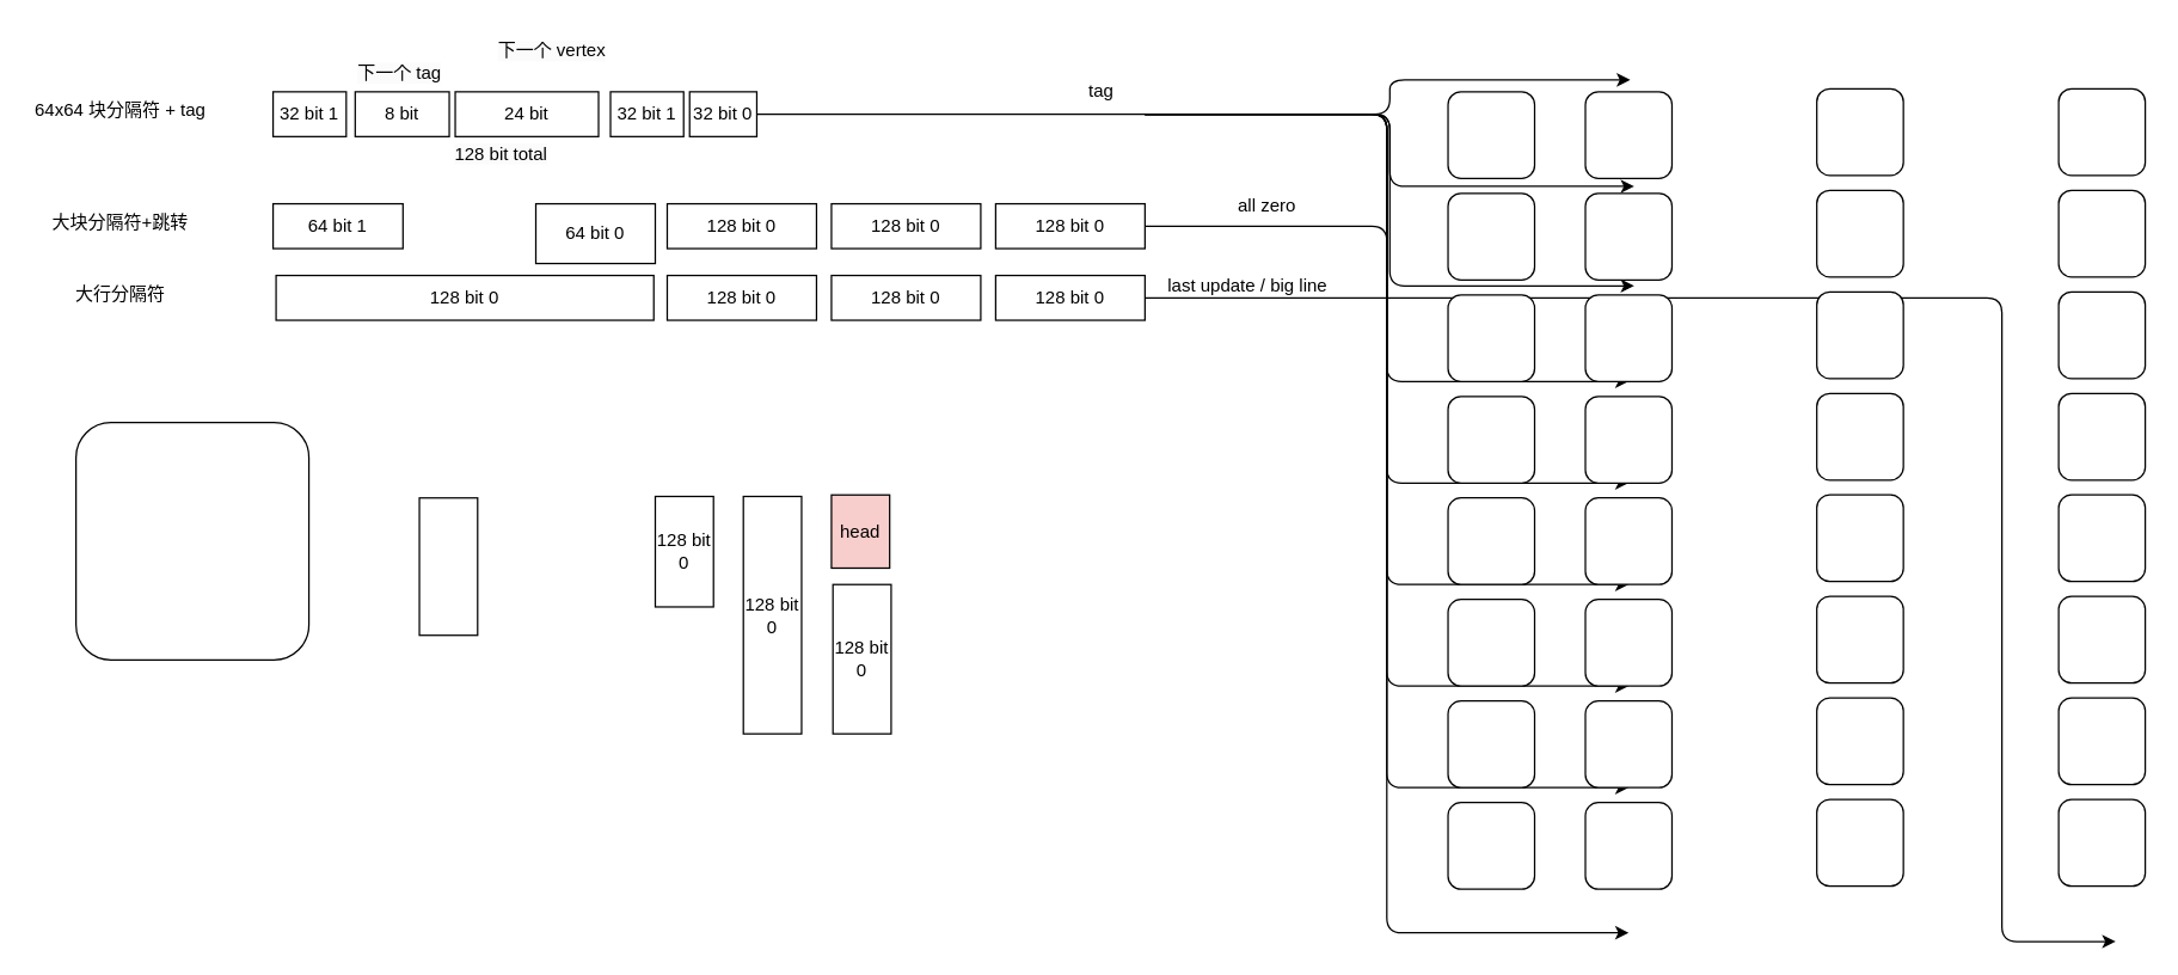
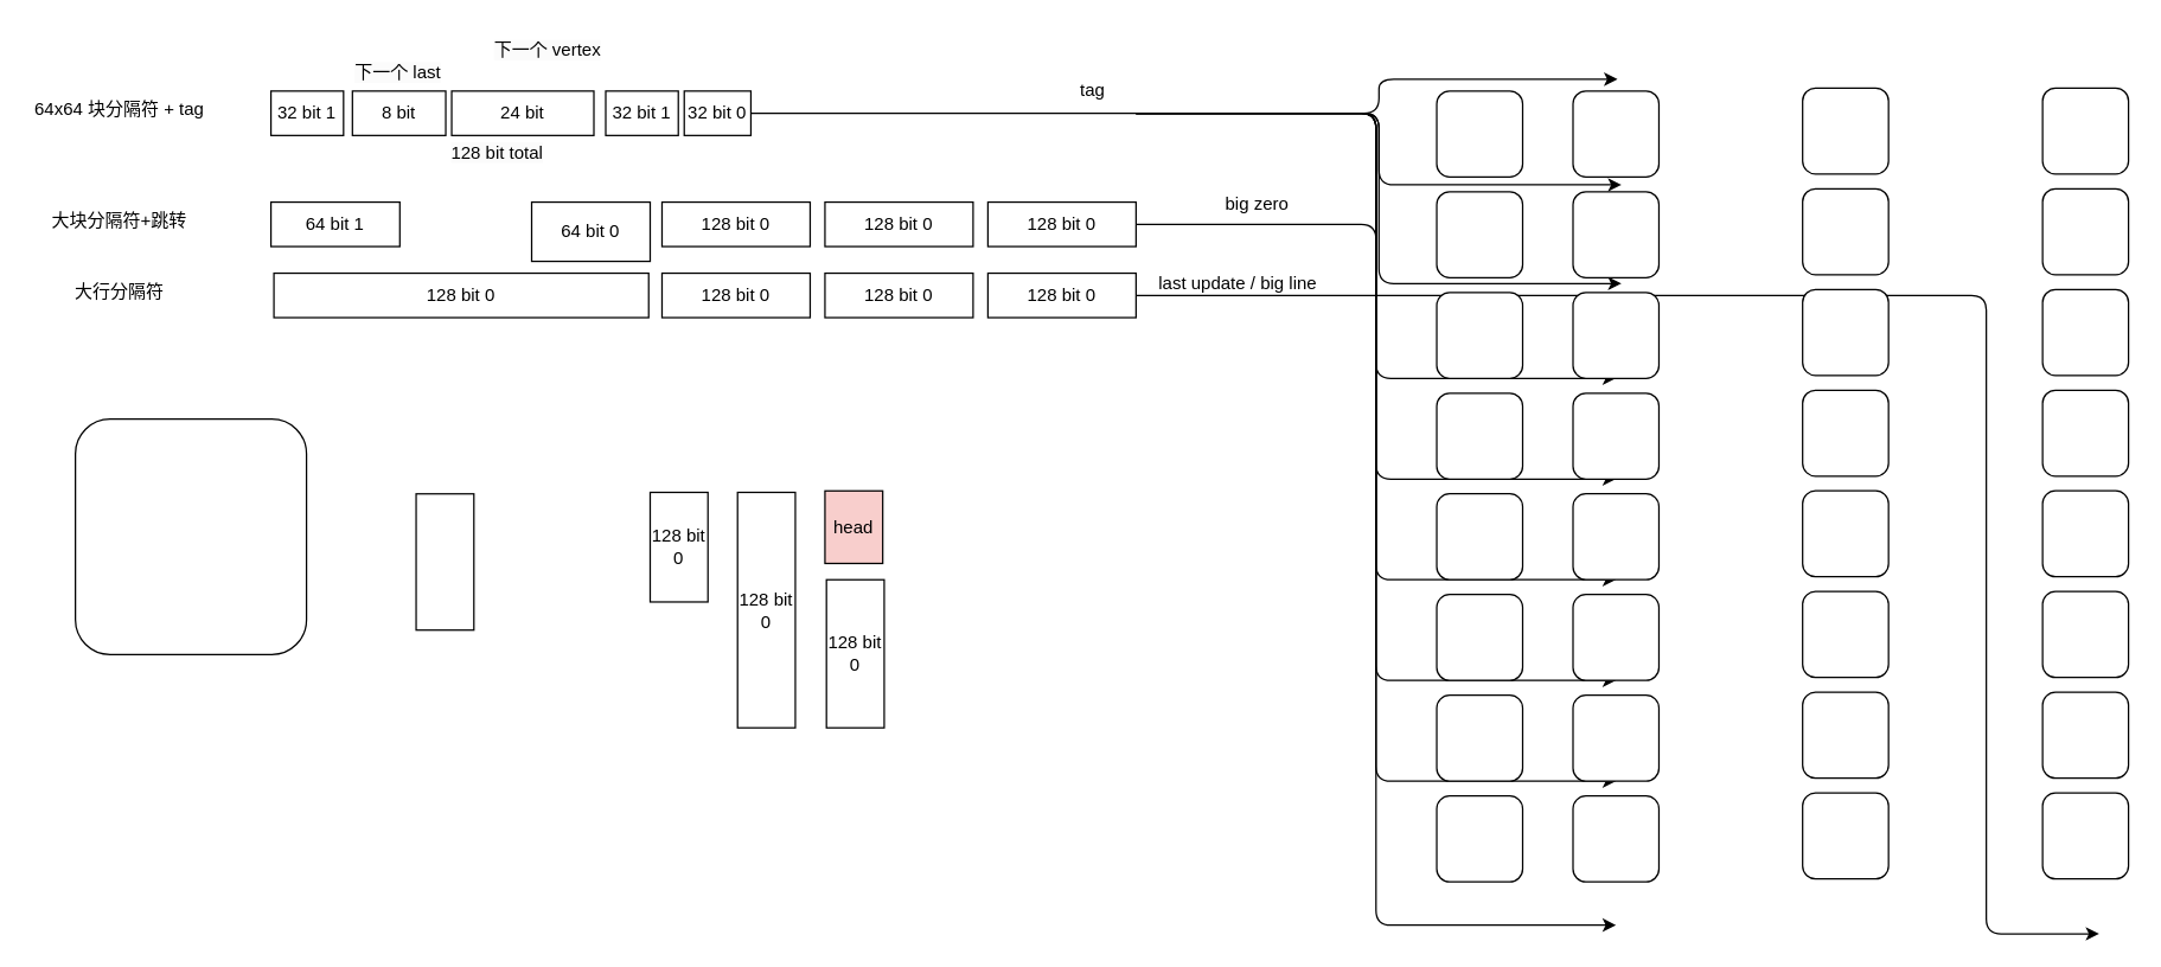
  <mxCell id="0" />
  <mxCell id="1" parent="0" />
  <mxCell id="2" style="edgeStyle=elbowEdgeStyle;html=1;" edge="1" parent="1"><mxGeometry relative="1" as="geometry"><mxPoint x="1093.667" y="124.333" as="targetPoint" /><mxPoint x="766" y="76" as="sourcePoint" /></mxGeometry></mxCell>
  <mxCell id="3" style="edgeStyle=elbowEdgeStyle;html=1;" edge="1" parent="1"><mxGeometry relative="1" as="geometry"><mxPoint x="1093.667" y="191" as="targetPoint" /><mxPoint x="766" y="76" as="sourcePoint" /></mxGeometry></mxCell>
  <mxCell id="4" style="edgeStyle=elbowEdgeStyle;html=1;entryX=0.5;entryY=1;entryDx=0;entryDy=0;" edge="1" parent="1" target="30"><mxGeometry relative="1" as="geometry"><mxPoint x="766" y="76" as="sourcePoint" /></mxGeometry></mxCell>
  <mxCell id="5" style="edgeStyle=elbowEdgeStyle;html=1;entryX=0.5;entryY=1;entryDx=0;entryDy=0;" edge="1" parent="1" target="31"><mxGeometry relative="1" as="geometry"><mxPoint x="766" y="76" as="sourcePoint" /></mxGeometry></mxCell>
  <mxCell id="6" style="edgeStyle=elbowEdgeStyle;html=1;entryX=0.5;entryY=1;entryDx=0;entryDy=0;" edge="1" parent="1" target="32"><mxGeometry relative="1" as="geometry"><mxPoint x="766" y="76" as="sourcePoint" /></mxGeometry></mxCell>
  <mxCell id="7" style="edgeStyle=elbowEdgeStyle;html=1;entryX=0.5;entryY=1;entryDx=0;entryDy=0;" edge="1" parent="1" target="33"><mxGeometry relative="1" as="geometry"><mxPoint x="766" y="76" as="sourcePoint" /></mxGeometry></mxCell>
  <mxCell id="8" style="edgeStyle=elbowEdgeStyle;html=1;" edge="1" parent="1"><mxGeometry relative="1" as="geometry"><mxPoint x="766" y="76" as="sourcePoint" /><mxPoint x="1091" y="53" as="targetPoint" /><Array as="points"><mxPoint x="930" y="69" /></Array></mxGeometry></mxCell>
  <mxCell id="9" style="edgeStyle=elbowEdgeStyle;html=1;entryX=0.5;entryY=1;entryDx=0;entryDy=0;exitX=1;exitY=0.5;exitDx=0;exitDy=0;" edge="1" parent="1" source="24" target="34"><mxGeometry relative="1" as="geometry"><mxPoint x="766" y="76" as="sourcePoint" /><Array as="points"><mxPoint x="928" y="316" /></Array></mxGeometry></mxCell>
  <mxCell id="10" value="64x64 块分隔符 + tag" style="text;html=1;strokeColor=none;fillColor=none;align=center;verticalAlign=middle;whiteSpace=wrap;rounded=0;" vertex="1" parent="1"><mxGeometry x="20" y="59" width="120" height="30" as="geometry" /></mxCell>
  <mxCell id="11" value="128 bit 0" style="rounded=0;whiteSpace=wrap;html=1;" vertex="1" parent="1"><mxGeometry x="446" y="184" width="100" height="30" as="geometry" /></mxCell>
  <mxCell id="12" value="128 bit 0" style="rounded=0;whiteSpace=wrap;html=1;" vertex="1" parent="1"><mxGeometry x="556" y="184" width="100" height="30" as="geometry" /></mxCell>
  <mxCell id="13" style="edgeStyle=elbowEdgeStyle;html=1;" edge="1" parent="1" source="14"><mxGeometry relative="1" as="geometry"><mxPoint x="1416.176" y="630.118" as="targetPoint" /><Array as="points"><mxPoint x="1340" y="416" /></Array></mxGeometry></mxCell>
  <mxCell id="14" value="128 bit 0" style="rounded=0;whiteSpace=wrap;html=1;" vertex="1" parent="1"><mxGeometry x="666" y="184" width="100" height="30" as="geometry" /></mxCell>
  <mxCell id="15" value="大行分隔符" style="text;html=1;strokeColor=none;fillColor=none;align=center;verticalAlign=middle;whiteSpace=wrap;rounded=0;" vertex="1" parent="1"><mxGeometry x="20" y="182" width="120" height="30" as="geometry" /></mxCell>
  <mxCell id="16" value="128 bit 0" style="rounded=0;whiteSpace=wrap;html=1;" vertex="1" parent="1"><mxGeometry x="184" y="184" width="253" height="30" as="geometry" /></mxCell>
  <mxCell id="17" value="128 bit 0" style="rounded=0;whiteSpace=wrap;html=1;" vertex="1" parent="1"><mxGeometry x="446" y="136" width="100" height="30" as="geometry" /></mxCell>
  <mxCell id="18" value="128 bit 0" style="rounded=0;whiteSpace=wrap;html=1;" vertex="1" parent="1"><mxGeometry x="556" y="136" width="100" height="30" as="geometry" /></mxCell>
  <mxCell id="19" style="edgeStyle=elbowEdgeStyle;html=1;" edge="1" parent="1" source="20"><mxGeometry relative="1" as="geometry"><mxPoint x="1090" y="624.2" as="targetPoint" /></mxGeometry></mxCell>
  <mxCell id="20" value="128 bit 0" style="rounded=0;whiteSpace=wrap;html=1;" vertex="1" parent="1"><mxGeometry x="666" y="136" width="100" height="30" as="geometry" /></mxCell>
  <mxCell id="21" value="大块分隔符+跳转" style="text;html=1;strokeColor=none;fillColor=none;align=center;verticalAlign=middle;whiteSpace=wrap;rounded=0;" vertex="1" parent="1"><mxGeometry x="20" y="134" width="120" height="30" as="geometry" /></mxCell>
  <mxCell id="22" value="64 bit 0" style="rounded=0;whiteSpace=wrap;html=1;" vertex="1" parent="1"><mxGeometry x="358" y="136" width="80" height="40" as="geometry" /></mxCell>
  <mxCell id="23" value="64 bit 1" style="rounded=0;whiteSpace=wrap;html=1;" vertex="1" parent="1"><mxGeometry x="182" y="136" width="87" height="30" as="geometry" /></mxCell>
  <mxCell id="24" value="32 bit 0" style="rounded=0;whiteSpace=wrap;html=1;" vertex="1" parent="1"><mxGeometry x="461" y="61" width="45" height="30" as="geometry" /></mxCell>
  <mxCell id="25" value="32 bit 1" style="rounded=0;whiteSpace=wrap;html=1;" vertex="1" parent="1"><mxGeometry x="182" y="61" width="49" height="30" as="geometry" /></mxCell>
  <mxCell id="26" value="8 bit" style="rounded=0;whiteSpace=wrap;html=1;" vertex="1" parent="1"><mxGeometry x="237" y="61" width="63" height="30" as="geometry" /></mxCell>
  <mxCell id="27" value="32 bit 1" style="rounded=0;whiteSpace=wrap;html=1;" vertex="1" parent="1"><mxGeometry x="408" y="61" width="49" height="30" as="geometry" /></mxCell>
  <mxCell id="28" value="" style="rounded=1;whiteSpace=wrap;html=1;" vertex="1" parent="1"><mxGeometry x="1061" y="61" width="58" height="58" as="geometry" /></mxCell>
  <mxCell id="29" value="" style="rounded=1;whiteSpace=wrap;html=1;" vertex="1" parent="1"><mxGeometry x="1061" y="129" width="58" height="58" as="geometry" /></mxCell>
  <mxCell id="30" value="" style="rounded=1;whiteSpace=wrap;html=1;" vertex="1" parent="1"><mxGeometry x="1061" y="197" width="58" height="58" as="geometry" /></mxCell>
  <mxCell id="31" value="" style="rounded=1;whiteSpace=wrap;html=1;" vertex="1" parent="1"><mxGeometry x="1061" y="265" width="58" height="58" as="geometry" /></mxCell>
  <mxCell id="32" value="" style="rounded=1;whiteSpace=wrap;html=1;" vertex="1" parent="1"><mxGeometry x="1061" y="333" width="58" height="58" as="geometry" /></mxCell>
  <mxCell id="33" value="" style="rounded=1;whiteSpace=wrap;html=1;" vertex="1" parent="1"><mxGeometry x="1061" y="401" width="58" height="58" as="geometry" /></mxCell>
  <mxCell id="34" value="" style="rounded=1;whiteSpace=wrap;html=1;" vertex="1" parent="1"><mxGeometry x="1061" y="469" width="58" height="58" as="geometry" /></mxCell>
  <mxCell id="35" value="" style="rounded=1;whiteSpace=wrap;html=1;" vertex="1" parent="1"><mxGeometry x="1061" y="537" width="58" height="58" as="geometry" /></mxCell>
  <mxCell id="36" value="last update / big line" style="text;html=1;strokeColor=none;fillColor=none;align=center;verticalAlign=middle;whiteSpace=wrap;rounded=0;" vertex="1" parent="1"><mxGeometry x="772" y="176" width="126" height="30" as="geometry" /></mxCell>
- <mxCell id="37" value="all zero" style="text;html=1;strokeColor=none;fillColor=none;align=center;verticalAlign=middle;whiteSpace=wrap;rounded=0;" vertex="1" parent="1"><mxGeometry x="785" y="123" width="126" height="30" as="geometry" /></mxCell>
+ <mxCell id="37" value="big zero" style="text;html=1;strokeColor=none;fillColor=none;align=center;verticalAlign=middle;whiteSpace=wrap;rounded=0;" vertex="1" parent="1"><mxGeometry x="785" y="123" width="126" height="30" as="geometry" /></mxCell>
  <mxCell id="38" value="tag" style="text;html=1;strokeColor=none;fillColor=none;align=center;verticalAlign=middle;whiteSpace=wrap;rounded=0;" vertex="1" parent="1"><mxGeometry x="674" y="46" width="126" height="30" as="geometry" /></mxCell>
  <mxCell id="39" value="24 bit" style="rounded=0;whiteSpace=wrap;html=1;" vertex="1" parent="1"><mxGeometry x="304" y="61" width="96" height="30" as="geometry" /></mxCell>
- <mxCell id="40" value="&lt;span style=&quot;color: rgb(0, 0, 0); font-family: Helvetica; font-size: 12px; font-style: normal; font-variant-ligatures: normal; font-variant-caps: normal; font-weight: 400; letter-spacing: normal; orphans: 2; text-align: center; text-indent: 0px; text-transform: none; widows: 2; word-spacing: 0px; -webkit-text-stroke-width: 0px; background-color: rgb(251, 251, 251); text-decoration-thickness: initial; text-decoration-style: initial; text-decoration-color: initial; float: none; display: inline !important;&quot;&gt;下一个 tag&lt;/span&gt;" style="text;whiteSpace=wrap;html=1;" vertex="1" parent="1"><mxGeometry x="237" y="35" width="65" height="36" as="geometry" /></mxCell>
+ <mxCell id="40" value="&lt;span style=&quot;color: rgb(0, 0, 0); font-family: Helvetica; font-size: 12px; font-style: normal; font-variant-ligatures: normal; font-variant-caps: normal; font-weight: 400; letter-spacing: normal; orphans: 2; text-align: center; text-indent: 0px; text-transform: none; widows: 2; word-spacing: 0px; -webkit-text-stroke-width: 0px; background-color: rgb(251, 251, 251); text-decoration-thickness: initial; text-decoration-style: initial; text-decoration-color: initial; float: none; display: inline !important;&quot;&gt;下一个 last&lt;/span&gt;" style="text;whiteSpace=wrap;html=1;" vertex="1" parent="1"><mxGeometry x="237" y="35" width="65" height="36" as="geometry" /></mxCell>
  <mxCell id="41" value="&lt;span style=&quot;color: rgb(0, 0, 0); font-family: Helvetica; font-size: 12px; font-style: normal; font-variant-ligatures: normal; font-variant-caps: normal; font-weight: 400; letter-spacing: normal; orphans: 2; text-align: center; text-indent: 0px; text-transform: none; widows: 2; word-spacing: 0px; -webkit-text-stroke-width: 0px; background-color: rgb(251, 251, 251); text-decoration-thickness: initial; text-decoration-style: initial; text-decoration-color: initial; float: none; display: inline !important;&quot;&gt;下一个 vertex&lt;/span&gt;" style="text;whiteSpace=wrap;html=1;" vertex="1" parent="1"><mxGeometry x="331" y="20" width="83" height="22" as="geometry" /></mxCell>
  <mxCell id="42" value="&lt;span style=&quot;color: rgb(0, 0, 0); font-family: Helvetica; font-size: 12px; font-style: normal; font-variant-ligatures: normal; font-variant-caps: normal; font-weight: 400; letter-spacing: normal; orphans: 2; text-align: center; text-indent: 0px; text-transform: none; widows: 2; word-spacing: 0px; -webkit-text-stroke-width: 0px; background-color: rgb(251, 251, 251); text-decoration-thickness: initial; text-decoration-style: initial; text-decoration-color: initial; float: none; display: inline !important;&quot;&gt;128 bit total&lt;/span&gt;" style="text;whiteSpace=wrap;html=1;" vertex="1" parent="1"><mxGeometry x="301.996" y="88.996" width="74" height="36" as="geometry" /></mxCell>
  <mxCell id="43" value="" style="rounded=1;whiteSpace=wrap;html=1;" vertex="1" parent="1"><mxGeometry x="1216" y="59" width="58" height="58" as="geometry" /></mxCell>
  <mxCell id="44" value="" style="rounded=1;whiteSpace=wrap;html=1;" vertex="1" parent="1"><mxGeometry x="1216" y="127" width="58" height="58" as="geometry" /></mxCell>
  <mxCell id="45" value="" style="rounded=1;whiteSpace=wrap;html=1;" vertex="1" parent="1"><mxGeometry x="1216" y="195" width="58" height="58" as="geometry" /></mxCell>
  <mxCell id="46" value="" style="rounded=1;whiteSpace=wrap;html=1;" vertex="1" parent="1"><mxGeometry x="1216" y="263" width="58" height="58" as="geometry" /></mxCell>
  <mxCell id="47" value="" style="rounded=1;whiteSpace=wrap;html=1;" vertex="1" parent="1"><mxGeometry x="1216" y="331" width="58" height="58" as="geometry" /></mxCell>
  <mxCell id="48" value="" style="rounded=1;whiteSpace=wrap;html=1;" vertex="1" parent="1"><mxGeometry x="1216" y="399" width="58" height="58" as="geometry" /></mxCell>
  <mxCell id="49" value="" style="rounded=1;whiteSpace=wrap;html=1;" vertex="1" parent="1"><mxGeometry x="1216" y="467" width="58" height="58" as="geometry" /></mxCell>
  <mxCell id="50" value="" style="rounded=1;whiteSpace=wrap;html=1;" vertex="1" parent="1"><mxGeometry x="1216" y="535" width="58" height="58" as="geometry" /></mxCell>
  <mxCell id="51" value="" style="rounded=1;whiteSpace=wrap;html=1;" vertex="1" parent="1"><mxGeometry x="1378" y="59" width="58" height="58" as="geometry" /></mxCell>
  <mxCell id="52" value="" style="rounded=1;whiteSpace=wrap;html=1;" vertex="1" parent="1"><mxGeometry x="1378" y="127" width="58" height="58" as="geometry" /></mxCell>
  <mxCell id="53" value="" style="rounded=1;whiteSpace=wrap;html=1;" vertex="1" parent="1"><mxGeometry x="1378" y="195" width="58" height="58" as="geometry" /></mxCell>
  <mxCell id="54" value="" style="rounded=1;whiteSpace=wrap;html=1;" vertex="1" parent="1"><mxGeometry x="1378" y="263" width="58" height="58" as="geometry" /></mxCell>
  <mxCell id="55" value="" style="rounded=1;whiteSpace=wrap;html=1;" vertex="1" parent="1"><mxGeometry x="1378" y="331" width="58" height="58" as="geometry" /></mxCell>
  <mxCell id="56" value="" style="rounded=1;whiteSpace=wrap;html=1;" vertex="1" parent="1"><mxGeometry x="1378" y="399" width="58" height="58" as="geometry" /></mxCell>
  <mxCell id="57" value="" style="rounded=1;whiteSpace=wrap;html=1;" vertex="1" parent="1"><mxGeometry x="1378" y="467" width="58" height="58" as="geometry" /></mxCell>
  <mxCell id="58" value="" style="rounded=1;whiteSpace=wrap;html=1;" vertex="1" parent="1"><mxGeometry x="1378" y="535" width="58" height="58" as="geometry" /></mxCell>
  <mxCell id="59" value="" style="rounded=1;whiteSpace=wrap;html=1;" vertex="1" parent="1"><mxGeometry x="50" y="282.5" width="156" height="159" as="geometry" /></mxCell>
  <mxCell id="60" value="128 bit 0" style="rounded=0;whiteSpace=wrap;html=1;rotation=0;" vertex="1" parent="1"><mxGeometry x="557" y="391" width="39" height="100" as="geometry" /></mxCell>
  <mxCell id="61" value="128 bit 0" style="rounded=0;whiteSpace=wrap;html=1;" vertex="1" parent="1"><mxGeometry x="497" y="332" width="39" height="159" as="geometry" /></mxCell>
  <mxCell id="62" value="128 bit 0" style="rounded=0;whiteSpace=wrap;html=1;" vertex="1" parent="1"><mxGeometry x="438" y="332" width="39" height="74" as="geometry" /></mxCell>
  <mxCell id="63" value="" style="rounded=0;whiteSpace=wrap;html=1;" vertex="1" parent="1"><mxGeometry x="280" y="333" width="39" height="92" as="geometry" /></mxCell>
  <mxCell id="64" value="head" style="rounded=0;whiteSpace=wrap;html=1;rotation=0;fillColor=#f8cecc;" vertex="1" parent="1"><mxGeometry x="556" y="331" width="39" height="49" as="geometry" /></mxCell>
  <mxCell id="65" value="" style="rounded=1;whiteSpace=wrap;html=1;" vertex="1" parent="1"><mxGeometry x="969" y="61" width="58" height="58" as="geometry" /></mxCell>
  <mxCell id="66" value="" style="rounded=1;whiteSpace=wrap;html=1;" vertex="1" parent="1"><mxGeometry x="969" y="129" width="58" height="58" as="geometry" /></mxCell>
  <mxCell id="67" value="" style="rounded=1;whiteSpace=wrap;html=1;" vertex="1" parent="1"><mxGeometry x="969" y="197" width="58" height="58" as="geometry" /></mxCell>
  <mxCell id="68" value="" style="rounded=1;whiteSpace=wrap;html=1;" vertex="1" parent="1"><mxGeometry x="969" y="265" width="58" height="58" as="geometry" /></mxCell>
  <mxCell id="69" value="" style="rounded=1;whiteSpace=wrap;html=1;" vertex="1" parent="1"><mxGeometry x="969" y="333" width="58" height="58" as="geometry" /></mxCell>
  <mxCell id="70" value="" style="rounded=1;whiteSpace=wrap;html=1;" vertex="1" parent="1"><mxGeometry x="969" y="401" width="58" height="58" as="geometry" /></mxCell>
  <mxCell id="71" value="" style="rounded=1;whiteSpace=wrap;html=1;" vertex="1" parent="1"><mxGeometry x="969" y="469" width="58" height="58" as="geometry" /></mxCell>
  <mxCell id="72" value="" style="rounded=1;whiteSpace=wrap;html=1;" vertex="1" parent="1"><mxGeometry x="969" y="537" width="58" height="58" as="geometry" /></mxCell>
